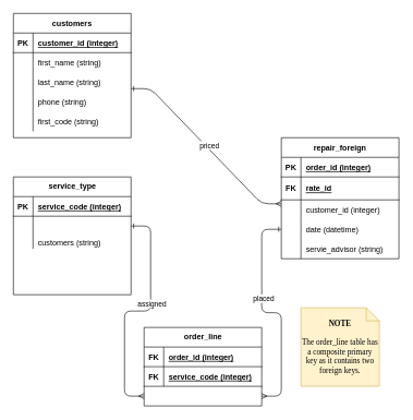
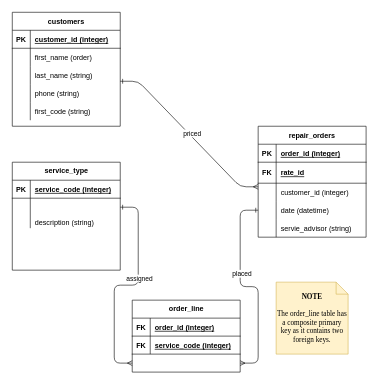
  <mxCell id="0" />
  <mxCell id="1" parent="0" />
  <mxCell id="2" value="customers" style="shape=table;startSize=30;container=1;collapsible=1;childLayout=tableLayout;fixedRows=1;rowLines=0;fontStyle=1;align=center;resizeLast=1;" parent="1" vertex="1"><mxGeometry x="20" y="20" width="180" height="190" as="geometry" /></mxCell>
  <mxCell id="3" value="" style="shape=partialRectangle;collapsible=0;dropTarget=0;pointerEvents=0;fillColor=none;top=0;left=0;bottom=1;right=0;points=[[0,0.5],[1,0.5]];portConstraint=eastwest;" parent="2" vertex="1"><mxGeometry y="30" width="180" height="30" as="geometry" /></mxCell>
  <mxCell id="4" value="PK" style="shape=partialRectangle;connectable=0;fillColor=none;top=0;left=0;bottom=0;right=0;fontStyle=1;overflow=hidden;" parent="3" vertex="1"><mxGeometry width="30" height="30" as="geometry" /></mxCell>
  <mxCell id="5" value="customer_id (integer)" style="shape=partialRectangle;connectable=0;fillColor=none;top=0;left=0;bottom=0;right=0;align=left;spacingLeft=6;fontStyle=5;overflow=hidden;" parent="3" vertex="1"><mxGeometry x="30" width="150" height="30" as="geometry" /></mxCell>
  <mxCell id="6" value="" style="shape=partialRectangle;collapsible=0;dropTarget=0;pointerEvents=0;fillColor=none;top=0;left=0;bottom=0;right=0;points=[[0,0.5],[1,0.5]];portConstraint=eastwest;" parent="2" vertex="1"><mxGeometry y="60" width="180" height="30" as="geometry" /></mxCell>
  <mxCell id="7" value="" style="shape=partialRectangle;connectable=0;fillColor=none;top=0;left=0;bottom=0;right=0;editable=1;overflow=hidden;" parent="6" vertex="1"><mxGeometry width="30" height="30" as="geometry" /></mxCell>
- <mxCell id="8" value="first_name (string)" style="shape=partialRectangle;connectable=0;fillColor=none;top=0;left=0;bottom=0;right=0;align=left;spacingLeft=6;overflow=hidden;" parent="6" vertex="1"><mxGeometry x="30" width="150" height="30" as="geometry" /></mxCell>
+ <mxCell id="8" value="first_name (order)" style="shape=partialRectangle;connectable=0;fillColor=none;top=0;left=0;bottom=0;right=0;align=left;spacingLeft=6;overflow=hidden;" parent="6" vertex="1"><mxGeometry x="30" width="150" height="30" as="geometry" /></mxCell>
  <mxCell id="9" value="" style="shape=partialRectangle;collapsible=0;dropTarget=0;pointerEvents=0;fillColor=none;top=0;left=0;bottom=0;right=0;points=[[0,0.5],[1,0.5]];portConstraint=eastwest;" parent="2" vertex="1"><mxGeometry y="90" width="180" height="30" as="geometry" /></mxCell>
  <mxCell id="10" value="" style="shape=partialRectangle;connectable=0;fillColor=none;top=0;left=0;bottom=0;right=0;editable=1;overflow=hidden;" parent="9" vertex="1"><mxGeometry width="30" height="30" as="geometry" /></mxCell>
  <mxCell id="11" value="last_name (string)" style="shape=partialRectangle;connectable=0;fillColor=none;top=0;left=0;bottom=0;right=0;align=left;spacingLeft=6;overflow=hidden;" parent="9" vertex="1"><mxGeometry x="30" width="150" height="30" as="geometry" /></mxCell>
  <mxCell id="12" value="" style="shape=partialRectangle;collapsible=0;dropTarget=0;pointerEvents=0;fillColor=none;top=0;left=0;bottom=0;right=0;points=[[0,0.5],[1,0.5]];portConstraint=eastwest;" parent="2" vertex="1"><mxGeometry y="120" width="180" height="30" as="geometry" /></mxCell>
  <mxCell id="13" value="" style="shape=partialRectangle;connectable=0;fillColor=none;top=0;left=0;bottom=0;right=0;editable=1;overflow=hidden;" parent="12" vertex="1"><mxGeometry width="30" height="30" as="geometry" /></mxCell>
  <mxCell id="14" value="phone (string)" style="shape=partialRectangle;connectable=0;fillColor=none;top=0;left=0;bottom=0;right=0;align=left;spacingLeft=6;overflow=hidden;" parent="12" vertex="1"><mxGeometry x="30" width="150" height="30" as="geometry" /></mxCell>
  <mxCell id="15" value="" style="shape=partialRectangle;collapsible=0;dropTarget=0;pointerEvents=0;fillColor=none;top=0;left=0;bottom=0;right=0;points=[[0,0.5],[1,0.5]];portConstraint=eastwest;" parent="2" vertex="1"><mxGeometry y="150" width="180" height="30" as="geometry" /></mxCell>
  <mxCell id="16" value="" style="shape=partialRectangle;connectable=0;fillColor=none;top=0;left=0;bottom=0;right=0;editable=1;overflow=hidden;" parent="15" vertex="1"><mxGeometry width="30" height="30" as="geometry" /></mxCell>
  <mxCell id="17" value="first_code (string)" style="shape=partialRectangle;connectable=0;fillColor=none;top=0;left=0;bottom=0;right=0;align=left;spacingLeft=6;overflow=hidden;" parent="15" vertex="1"><mxGeometry x="30" width="150" height="30" as="geometry" /></mxCell>
- <mxCell id="18" value="repair_foreign" style="shape=table;startSize=30;container=1;collapsible=1;childLayout=tableLayout;fixedRows=1;rowLines=0;fontStyle=1;align=center;resizeLast=1;" parent="1" vertex="1"><mxGeometry x="430" y="210" width="180" height="185" as="geometry" /></mxCell>
+ <mxCell id="18" value="repair_orders" style="shape=table;startSize=30;container=1;collapsible=1;childLayout=tableLayout;fixedRows=1;rowLines=0;fontStyle=1;align=center;resizeLast=1;" parent="1" vertex="1"><mxGeometry x="430" y="210" width="180" height="185" as="geometry" /></mxCell>
  <mxCell id="19" value="" style="shape=partialRectangle;collapsible=0;dropTarget=0;pointerEvents=0;fillColor=none;top=0;left=0;bottom=1;right=0;points=[[0,0.5],[1,0.5]];portConstraint=eastwest;" parent="18" vertex="1"><mxGeometry y="30" width="180" height="30" as="geometry" /></mxCell>
  <mxCell id="20" value="PK" style="shape=partialRectangle;connectable=0;fillColor=none;top=0;left=0;bottom=0;right=0;fontStyle=1;overflow=hidden;" parent="19" vertex="1"><mxGeometry width="30" height="30" as="geometry" /></mxCell>
  <mxCell id="21" value="order_id (integer)" style="shape=partialRectangle;connectable=0;fillColor=none;top=0;left=0;bottom=0;right=0;align=left;spacingLeft=6;fontStyle=5;overflow=hidden;" parent="19" vertex="1"><mxGeometry x="30" width="150" height="30" as="geometry" /></mxCell>
  <mxCell id="22" value="" style="shape=partialRectangle;collapsible=0;dropTarget=0;pointerEvents=0;fillColor=none;top=0;left=0;bottom=1;right=0;points=[[0,0.5],[1,0.5]];portConstraint=eastwest;" parent="18" vertex="1"><mxGeometry y="60" width="180" height="35" as="geometry" /></mxCell>
  <mxCell id="23" value="FK" style="shape=partialRectangle;connectable=0;fillColor=none;top=0;left=0;bottom=0;right=0;fontStyle=1;overflow=hidden;" parent="22" vertex="1"><mxGeometry width="30" height="35" as="geometry" /></mxCell>
  <mxCell id="24" value="rate_id" style="shape=partialRectangle;connectable=0;fillColor=none;top=0;left=0;bottom=0;right=0;align=left;spacingLeft=6;fontStyle=5;overflow=hidden;" parent="22" vertex="1"><mxGeometry x="30" width="150" height="35" as="geometry" /></mxCell>
  <mxCell id="25" value="" style="shape=partialRectangle;collapsible=0;dropTarget=0;pointerEvents=0;fillColor=none;top=0;left=0;bottom=0;right=0;points=[[0,0.5],[1,0.5]];portConstraint=eastwest;" parent="18" vertex="1"><mxGeometry y="95" width="180" height="30" as="geometry" /></mxCell>
  <mxCell id="26" value="" style="shape=partialRectangle;connectable=0;fillColor=none;top=0;left=0;bottom=0;right=0;editable=1;overflow=hidden;" parent="25" vertex="1"><mxGeometry width="30" height="30" as="geometry" /></mxCell>
  <mxCell id="27" value="customer_id (integer)" style="shape=partialRectangle;connectable=0;fillColor=none;top=0;left=0;bottom=0;right=0;align=left;spacingLeft=6;overflow=hidden;" parent="25" vertex="1"><mxGeometry x="30" width="150" height="30" as="geometry" /></mxCell>
  <mxCell id="28" value="" style="shape=partialRectangle;collapsible=0;dropTarget=0;pointerEvents=0;fillColor=none;top=0;left=0;bottom=0;right=0;points=[[0,0.5],[1,0.5]];portConstraint=eastwest;" parent="18" vertex="1"><mxGeometry y="125" width="180" height="30" as="geometry" /></mxCell>
  <mxCell id="29" value="" style="shape=partialRectangle;connectable=0;fillColor=none;top=0;left=0;bottom=0;right=0;editable=1;overflow=hidden;" parent="28" vertex="1"><mxGeometry width="30" height="30" as="geometry" /></mxCell>
  <mxCell id="30" value="date (datetime)" style="shape=partialRectangle;connectable=0;fillColor=none;top=0;left=0;bottom=0;right=0;align=left;spacingLeft=6;overflow=hidden;" parent="28" vertex="1"><mxGeometry x="30" width="150" height="30" as="geometry" /></mxCell>
  <mxCell id="31" value="" style="shape=partialRectangle;collapsible=0;dropTarget=0;pointerEvents=0;fillColor=none;top=0;left=0;bottom=0;right=0;points=[[0,0.5],[1,0.5]];portConstraint=eastwest;" parent="18" vertex="1"><mxGeometry y="155" width="180" height="30" as="geometry" /></mxCell>
  <mxCell id="32" value="" style="shape=partialRectangle;connectable=0;fillColor=none;top=0;left=0;bottom=0;right=0;editable=1;overflow=hidden;" parent="31" vertex="1"><mxGeometry width="30" height="30" as="geometry" /></mxCell>
  <mxCell id="33" value="servie_advisor (string)" style="shape=partialRectangle;connectable=0;fillColor=none;top=0;left=0;bottom=0;right=0;align=left;spacingLeft=6;overflow=hidden;" parent="31" vertex="1"><mxGeometry x="30" width="150" height="30" as="geometry" /></mxCell>
  <mxCell id="34" value="service_type" style="shape=table;startSize=30;container=1;collapsible=1;childLayout=tableLayout;fixedRows=1;rowLines=0;fontStyle=1;align=center;resizeLast=1;html=1;" parent="1" vertex="1"><mxGeometry x="20" y="270" width="180" height="180" as="geometry" /></mxCell>
  <mxCell id="35" value="" style="shape=partialRectangle;collapsible=0;dropTarget=0;pointerEvents=0;fillColor=none;top=0;left=0;bottom=1;right=0;points=[[0,0.5],[1,0.5]];portConstraint=eastwest;" parent="34" vertex="1"><mxGeometry y="30" width="180" height="30" as="geometry" /></mxCell>
  <mxCell id="36" value="PK" style="shape=partialRectangle;connectable=0;fillColor=none;top=0;left=0;bottom=0;right=0;fontStyle=1;overflow=hidden;" parent="35" vertex="1"><mxGeometry width="30" height="30" as="geometry" /></mxCell>
  <mxCell id="37" value="service_code (integer)" style="shape=partialRectangle;connectable=0;fillColor=none;top=0;left=0;bottom=0;right=0;align=left;spacingLeft=6;fontStyle=5;overflow=hidden;" parent="35" vertex="1"><mxGeometry x="30" width="150" height="30" as="geometry" /></mxCell>
  <mxCell id="38" value="" style="shape=partialRectangle;collapsible=0;dropTarget=0;pointerEvents=0;fillColor=none;top=0;left=0;bottom=0;right=0;points=[[0,0.5],[1,0.5]];portConstraint=eastwest;" parent="34" vertex="1"><mxGeometry y="60" width="180" height="30" as="geometry" /></mxCell>
  <mxCell id="39" value="" style="shape=partialRectangle;connectable=0;fillColor=none;top=0;left=0;bottom=0;right=0;editable=1;overflow=hidden;" parent="38" vertex="1"><mxGeometry width="30" height="30" as="geometry" /></mxCell>
  <mxCell id="40" value="" style="shape=partialRectangle;collapsible=0;dropTarget=0;pointerEvents=0;fillColor=none;top=0;left=0;bottom=0;right=0;points=[[0,0.5],[1,0.5]];portConstraint=eastwest;" parent="34" vertex="1"><mxGeometry y="90" width="180" height="20" as="geometry" /></mxCell>
  <mxCell id="41" value="" style="shape=partialRectangle;connectable=0;fillColor=none;top=0;left=0;bottom=0;right=0;editable=1;overflow=hidden;" parent="40" vertex="1"><mxGeometry width="30" height="20" as="geometry" /></mxCell>
- <mxCell id="42" value="customers (string)" style="shape=partialRectangle;connectable=0;fillColor=none;top=0;left=0;bottom=0;right=0;align=left;spacingLeft=6;overflow=hidden;" parent="40" vertex="1"><mxGeometry x="30" width="150" height="20" as="geometry" /></mxCell>
+ <mxCell id="42" value="description (string)" style="shape=partialRectangle;connectable=0;fillColor=none;top=0;left=0;bottom=0;right=0;align=left;spacingLeft=6;overflow=hidden;" parent="40" vertex="1"><mxGeometry x="30" width="150" height="20" as="geometry" /></mxCell>
  <mxCell id="43" value="" style="shape=partialRectangle;collapsible=0;dropTarget=0;pointerEvents=0;fillColor=none;top=0;left=0;bottom=0;right=0;points=[[0,0.5],[1,0.5]];portConstraint=eastwest;" parent="34" vertex="1"><mxGeometry y="110" width="180" height="30" as="geometry" /></mxCell>
  <mxCell id="44" value="" style="shape=partialRectangle;connectable=0;fillColor=none;top=0;left=0;bottom=0;right=0;editable=1;overflow=hidden;" parent="43" vertex="1"><mxGeometry width="30" height="30" as="geometry" /></mxCell>
  <mxCell id="45" value="" style="shape=partialRectangle;collapsible=0;dropTarget=0;pointerEvents=0;fillColor=none;top=0;left=0;bottom=0;right=0;points=[[0,0.5],[1,0.5]];portConstraint=eastwest;" parent="34" vertex="1"><mxGeometry y="140" width="180" height="30" as="geometry" /></mxCell>
  <mxCell id="46" value="" style="shape=partialRectangle;connectable=0;fillColor=none;top=0;left=0;bottom=0;right=0;fontStyle=0;overflow=hidden;" parent="45" vertex="1"><mxGeometry width="30" height="30" as="geometry" /></mxCell>
  <mxCell id="47" value="order_line" style="shape=table;startSize=30;container=1;collapsible=1;childLayout=tableLayout;fixedRows=1;rowLines=0;fontStyle=1;align=center;resizeLast=1;html=1;" parent="1" vertex="1"><mxGeometry x="220" y="500" width="180" height="120" as="geometry" /></mxCell>
  <mxCell id="48" value="" style="shape=partialRectangle;collapsible=0;dropTarget=0;pointerEvents=0;fillColor=none;top=0;left=0;bottom=1;right=0;points=[[0,0.5],[1,0.5]];portConstraint=eastwest;" parent="47" vertex="1"><mxGeometry y="30" width="180" height="30" as="geometry" /></mxCell>
  <mxCell id="49" value="FK" style="shape=partialRectangle;connectable=0;fillColor=none;top=0;left=0;bottom=0;right=0;fontStyle=1;overflow=hidden;" parent="48" vertex="1"><mxGeometry width="30" height="30" as="geometry" /></mxCell>
  <mxCell id="50" value="order_id (integer)" style="shape=partialRectangle;connectable=0;fillColor=none;top=0;left=0;bottom=0;right=0;align=left;spacingLeft=6;fontStyle=5;overflow=hidden;" parent="48" vertex="1"><mxGeometry x="30" width="150" height="30" as="geometry" /></mxCell>
  <mxCell id="51" value="" style="shape=partialRectangle;collapsible=0;dropTarget=0;pointerEvents=0;fillColor=none;top=0;left=0;bottom=1;right=0;points=[[0,0.5],[1,0.5]];portConstraint=eastwest;" parent="47" vertex="1"><mxGeometry y="60" width="180" height="30" as="geometry" /></mxCell>
  <mxCell id="52" value="FK" style="shape=partialRectangle;connectable=0;fillColor=none;top=0;left=0;bottom=0;right=0;fontStyle=1;overflow=hidden;" parent="51" vertex="1"><mxGeometry width="30" height="30" as="geometry" /></mxCell>
  <mxCell id="53" value="service_code (integer)" style="shape=partialRectangle;connectable=0;fillColor=none;top=0;left=0;bottom=0;right=0;align=left;spacingLeft=6;fontStyle=5;overflow=hidden;" parent="51" vertex="1"><mxGeometry x="30" width="150" height="30" as="geometry" /></mxCell>
  <mxCell id="54" value="" style="shape=partialRectangle;collapsible=0;dropTarget=0;pointerEvents=0;fillColor=none;top=0;left=0;bottom=0;right=0;points=[[0,0.5],[1,0.5]];portConstraint=eastwest;" parent="47" vertex="1"><mxGeometry y="90" width="180" height="30" as="geometry" /></mxCell>
  <mxCell id="55" value="" style="shape=partialRectangle;connectable=0;fillColor=none;top=0;left=0;bottom=0;right=0;editable=1;overflow=hidden;" parent="54" vertex="1"><mxGeometry width="30" height="30" as="geometry" /></mxCell>
  <mxCell id="56" value="" style="edgeStyle=entityRelationEdgeStyle;fontSize=12;html=1;endArrow=ERmany;entryX=0;entryY=0.5;entryDx=0;entryDy=0;exitX=1;exitY=0.5;exitDx=0;exitDy=0;startArrow=ERone;startFill=0;endFill=0;" parent="1" source="38" target="54" edge="1"><mxGeometry width="100" height="100" relative="1" as="geometry"><mxPoint x="200" y="510" as="sourcePoint" /><mxPoint x="300" y="410" as="targetPoint" /></mxGeometry></mxCell>
  <mxCell id="57" value="assigned" style="edgeLabel;html=1;align=center;verticalAlign=middle;resizable=0;points=[];" parent="56" vertex="1" connectable="0"><mxGeometry x="-0.178" y="1" relative="1" as="geometry"><mxPoint as="offset" /></mxGeometry></mxCell>
  <mxCell id="58" value="" style="edgeStyle=entityRelationEdgeStyle;fontSize=12;html=1;endArrow=ERmany;entryX=0;entryY=0.2;entryDx=0;entryDy=0;entryPerimeter=0;endFill=0;startArrow=ERone;startFill=0;" parent="1" target="25" edge="1"><mxGeometry width="100" height="100" relative="1" as="geometry"><mxPoint x="200" y="135" as="sourcePoint" /><mxPoint x="430" y="-30" as="targetPoint" /></mxGeometry></mxCell>
  <mxCell id="59" value="priced" style="edgeLabel;html=1;align=center;verticalAlign=middle;resizable=0;points=[];" parent="58" vertex="1" connectable="0"><mxGeometry x="0.012" y="4" relative="1" as="geometry"><mxPoint as="offset" /></mxGeometry></mxCell>
  <mxCell id="60" value="" style="edgeStyle=entityRelationEdgeStyle;fontSize=12;html=1;endArrow=ERone;endFill=0;exitX=1;exitY=0.5;exitDx=0;exitDy=0;startArrow=ERmany;startFill=0;" parent="1" source="54" target="28" edge="1"><mxGeometry width="100" height="100" relative="1" as="geometry"><mxPoint x="330" y="570" as="sourcePoint" /><mxPoint x="430" y="470" as="targetPoint" /></mxGeometry></mxCell>
  <mxCell id="61" value="placed" style="edgeLabel;html=1;align=center;verticalAlign=middle;resizable=0;points=[];" parent="60" vertex="1" connectable="0"><mxGeometry x="0.217" y="-2" relative="1" as="geometry"><mxPoint as="offset" /></mxGeometry></mxCell>
  <mxCell id="62" value="&lt;div&gt;&lt;span&gt;&lt;font face=&quot;Comic Sans MS&quot;&gt;&lt;b&gt;NOTE&lt;/b&gt;&lt;/font&gt;&lt;/span&gt;&lt;/div&gt;&lt;div&gt;&lt;span&gt;&lt;font face=&quot;Comic Sans MS&quot;&gt;&lt;br&gt;&lt;/font&gt;&lt;/span&gt;&lt;/div&gt;&lt;div&gt;&lt;span&gt;&lt;font face=&quot;Comic Sans MS&quot;&gt;The order_line table has a composite primary key as it contains two foreign keys.&lt;/font&gt;&lt;/span&gt;&lt;/div&gt;" style="shape=note;size=20;whiteSpace=wrap;html=1;align=center;fillColor=#fff2cc;strokeColor=#d6b656;" parent="1" vertex="1"><mxGeometry x="460" y="470" width="120" height="120" as="geometry" /></mxCell>
